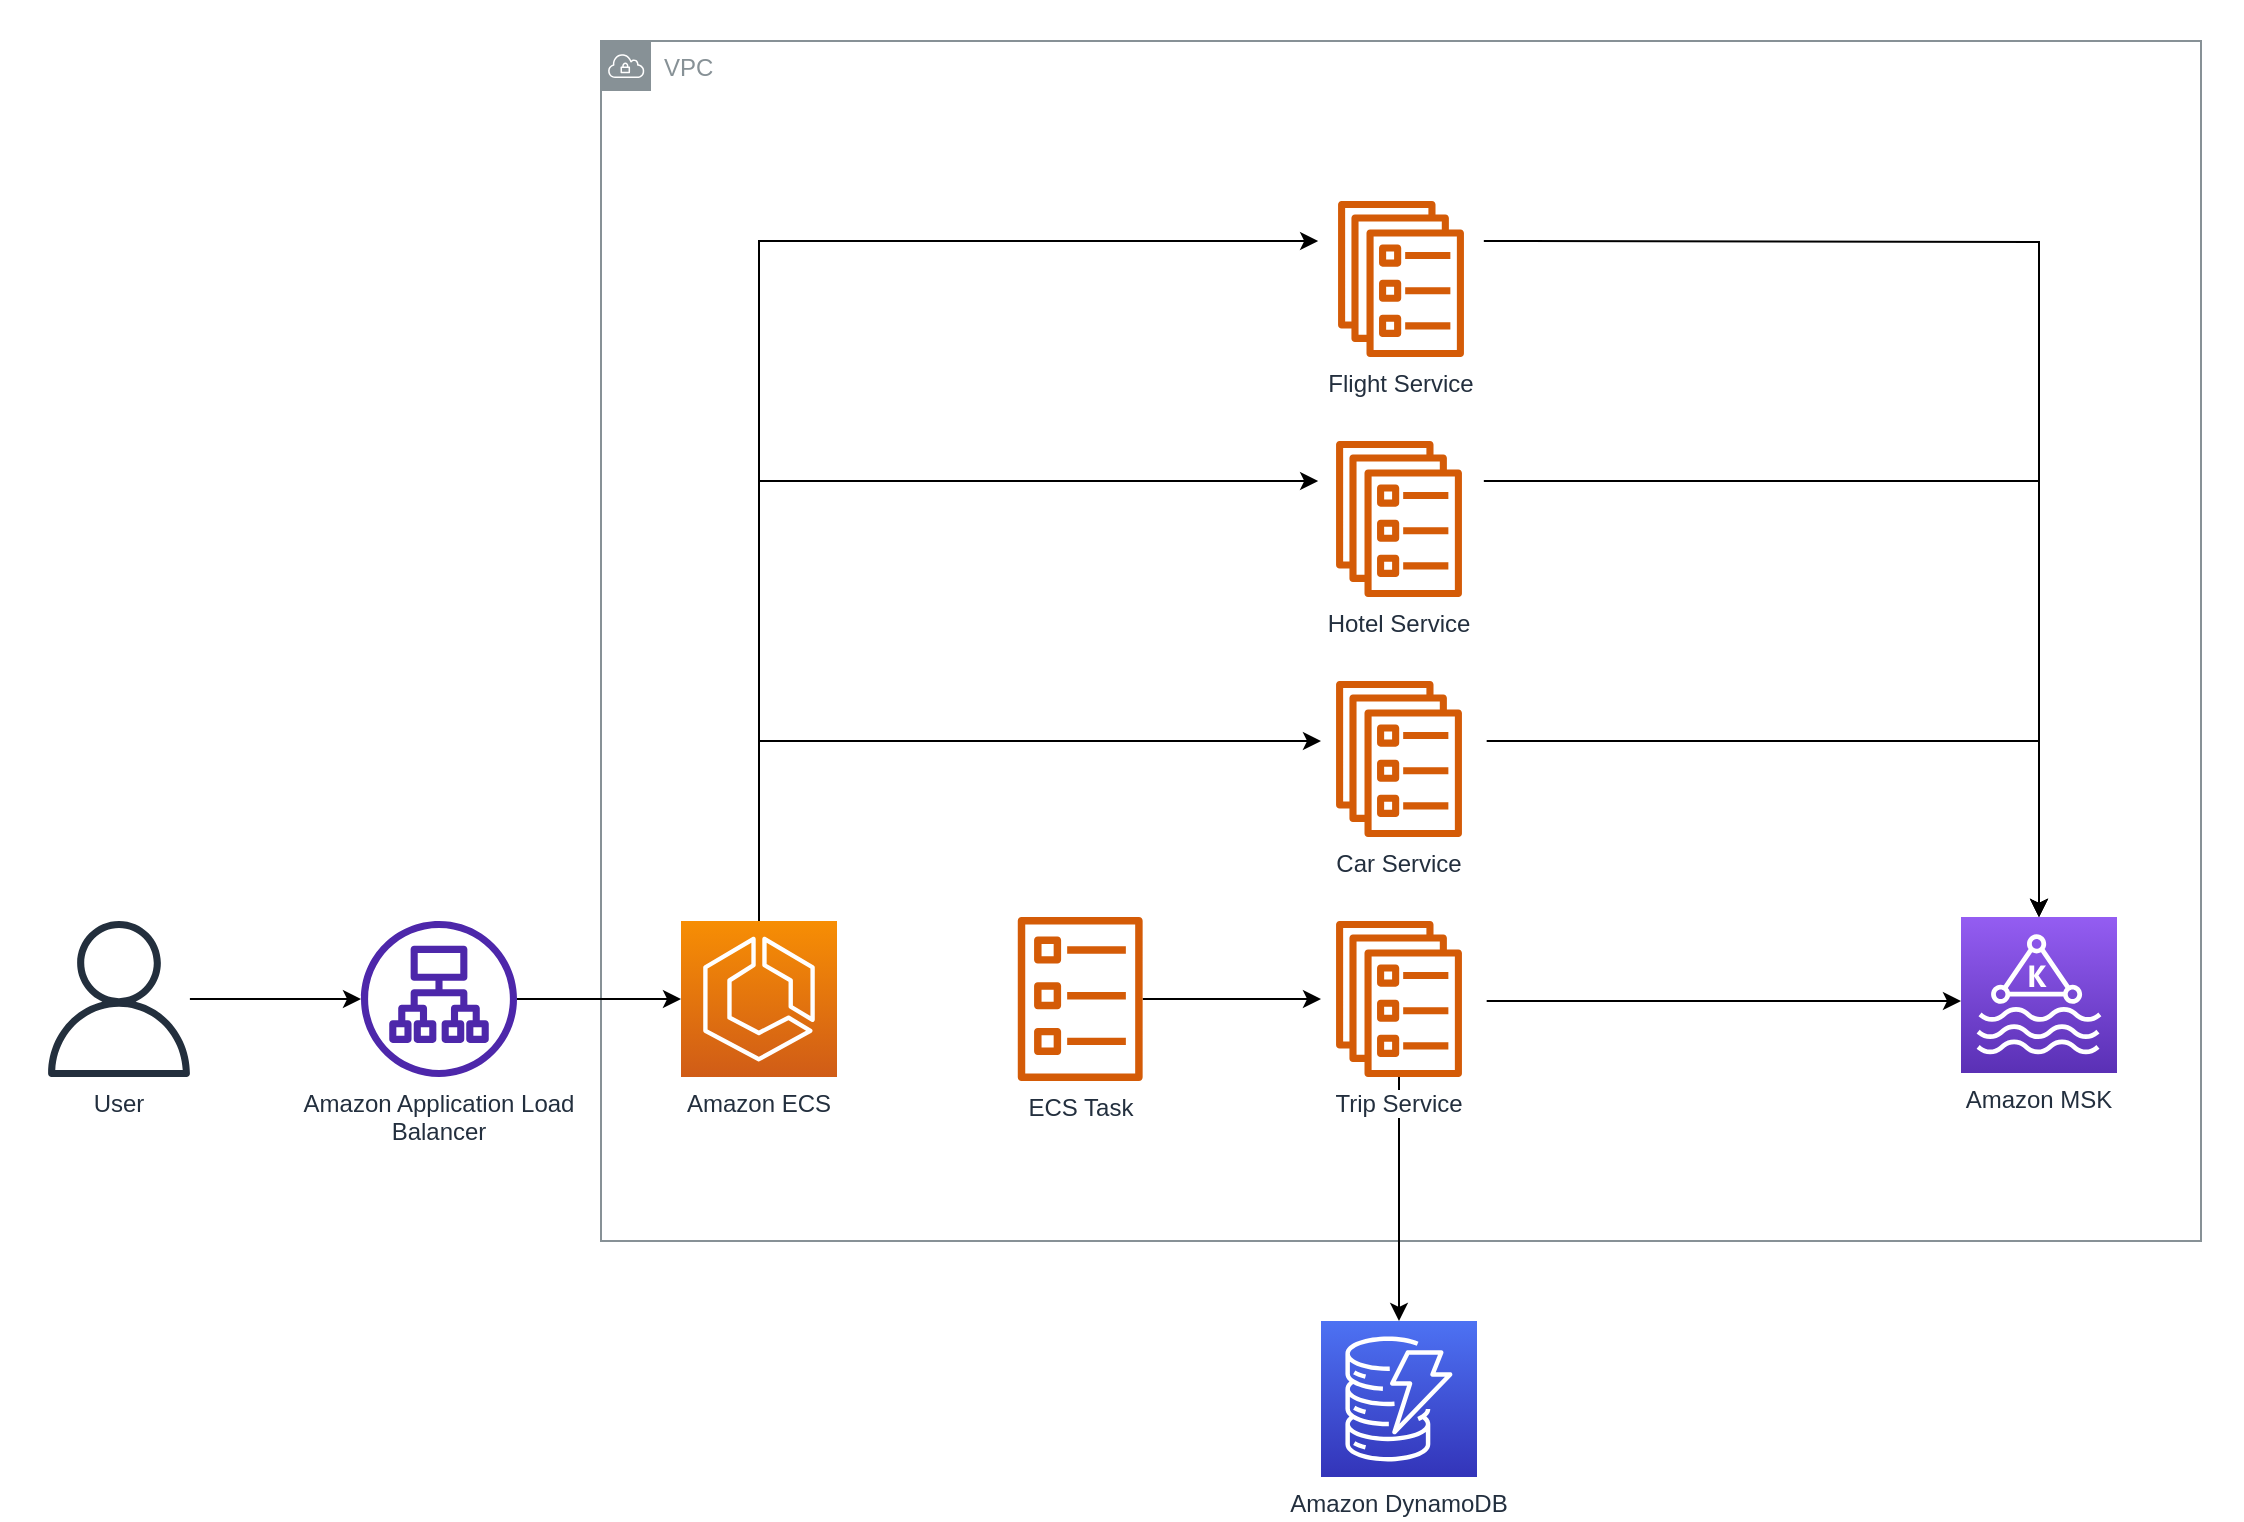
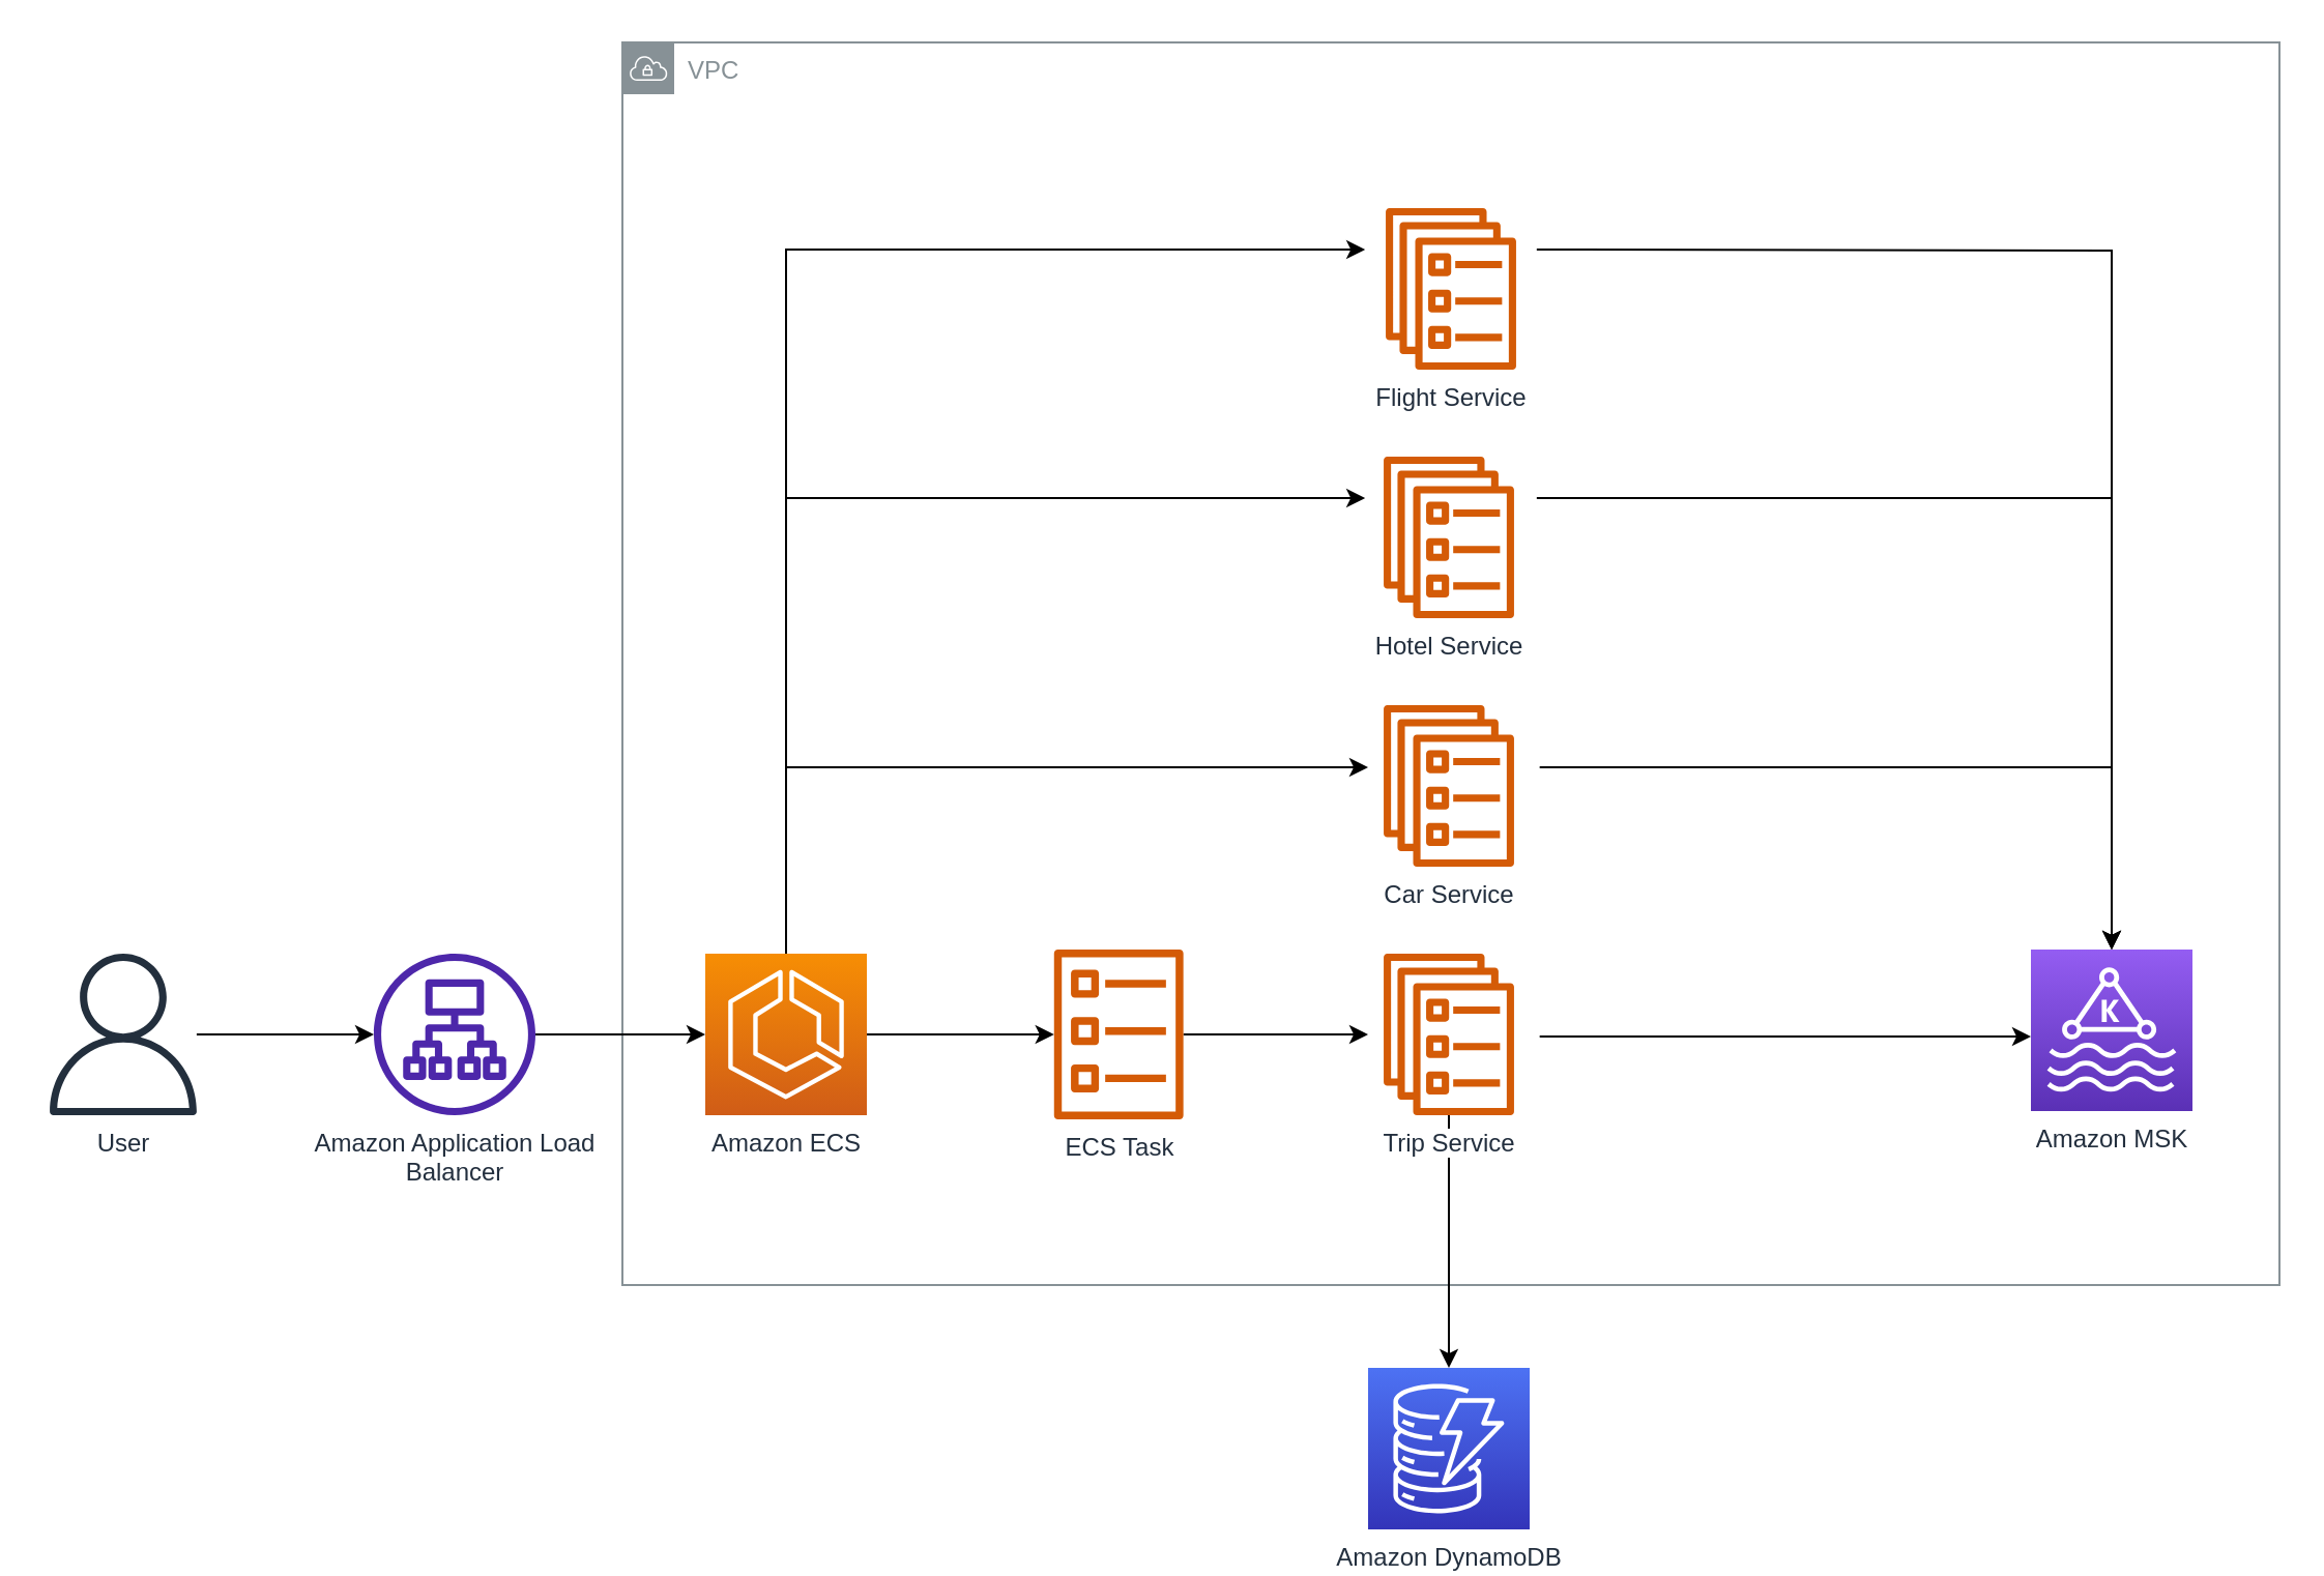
  <mxCell id="0" />
  <mxCell id="1" parent="0" />
  <mxCell id="2" value="VPC" style="sketch=0;outlineConnect=0;gradientColor=none;html=1;whiteSpace=wrap;fontSize=12;fontStyle=0;shape=mxgraph.aws4.group;grIcon=mxgraph.aws4.group_vpc;strokeColor=#879196;fillColor=none;verticalAlign=top;align=left;spacingLeft=30;fontColor=#879196;dashed=0;" parent="1" vertex="1"><mxGeometry x="300" y="20" width="800" height="600" as="geometry" /></mxCell>
+ <mxCell id="3" value="" style="edgeStyle=orthogonalEdgeStyle;rounded=0;orthogonalLoop=1;jettySize=auto;html=1;" parent="1" source="5" target="9" edge="1"><mxGeometry relative="1" as="geometry"><mxPoint x="500" y="498.9" as="targetPoint" /></mxGeometry></mxCell>
  <mxCell id="4" value="" style="edgeStyle=orthogonalEdgeStyle;rounded=0;orthogonalLoop=1;jettySize=auto;html=1;" parent="1" source="5" edge="1"><mxGeometry relative="1" as="geometry"><mxPoint x="660" y="370" as="targetPoint" /><Array as="points"><mxPoint x="379" y="370" /></Array></mxGeometry></mxCell>
  <mxCell id="5" value="Amazon ECS" style="sketch=0;points=[[0,0,0],[0.25,0,0],[0.5,0,0],[0.75,0,0],[1,0,0],[0,1,0],[0.25,1,0],[0.5,1,0],[0.75,1,0],[1,1,0],[0,0.25,0],[0,0.5,0],[0,0.75,0],[1,0.25,0],[1,0.5,0],[1,0.75,0]];outlineConnect=0;fontColor=#232F3E;gradientColor=#F78E04;gradientDirection=north;fillColor=#D05C17;strokeColor=#ffffff;dashed=0;verticalLabelPosition=bottom;verticalAlign=top;align=center;html=1;fontSize=12;fontStyle=0;aspect=fixed;shape=mxgraph.aws4.resourceIcon;resIcon=mxgraph.aws4.ecs;labelBackgroundColor=default;" parent="1" vertex="1"><mxGeometry x="340" y="460" width="78" height="78" as="geometry" /></mxCell>
  <mxCell id="6" value="" style="edgeStyle=orthogonalEdgeStyle;rounded=0;orthogonalLoop=1;jettySize=auto;html=1;" parent="1" target="7" edge="1"><mxGeometry relative="1" as="geometry"><mxPoint x="658.6" y="339" as="targetPoint" /><Array as="points"><mxPoint x="860" y="500" /><mxPoint x="860" y="500" /></Array><mxPoint x="742.84" y="500" as="sourcePoint" /></mxGeometry></mxCell>
  <mxCell id="7" value="Amazon MSK" style="sketch=0;points=[[0,0,0],[0.25,0,0],[0.5,0,0],[0.75,0,0],[1,0,0],[0,1,0],[0.25,1,0],[0.5,1,0],[0.75,1,0],[1,1,0],[0,0.25,0],[0,0.5,0],[0,0.75,0],[1,0.25,0],[1,0.5,0],[1,0.75,0]];outlineConnect=0;fontColor=#232F3E;gradientColor=#945DF2;gradientDirection=north;fillColor=#5A30B5;strokeColor=#ffffff;dashed=0;verticalLabelPosition=bottom;verticalAlign=top;align=center;html=1;fontSize=12;fontStyle=0;aspect=fixed;shape=mxgraph.aws4.resourceIcon;resIcon=mxgraph.aws4.managed_streaming_for_kafka;labelBackgroundColor=default;" parent="1" vertex="1"><mxGeometry x="980" y="458" width="78" height="78" as="geometry" /></mxCell>
  <mxCell id="8" value="" style="edgeStyle=orthogonalEdgeStyle;rounded=0;orthogonalLoop=1;jettySize=auto;html=1;" parent="1" source="9" edge="1"><mxGeometry relative="1" as="geometry"><mxPoint x="660" y="499" as="targetPoint" /></mxGeometry></mxCell>
  <mxCell id="9" value="ECS Task" style="sketch=0;outlineConnect=0;fontColor=#232F3E;gradientColor=none;fillColor=#D45B07;strokeColor=none;dashed=0;verticalLabelPosition=bottom;verticalAlign=top;align=center;html=1;fontSize=12;fontStyle=0;aspect=fixed;pointerEvents=1;shape=mxgraph.aws4.ecs_task;labelBackgroundColor=default;" parent="1" vertex="1"><mxGeometry x="508" y="458" width="63.21" height="82" as="geometry" /></mxCell>
  <mxCell id="10" value="" style="edgeStyle=orthogonalEdgeStyle;rounded=0;orthogonalLoop=1;jettySize=auto;html=1;" parent="1" source="11" target="5" edge="1"><mxGeometry relative="1" as="geometry" /></mxCell>
  <mxCell id="11" value="Amazon Application Load&lt;br&gt;Balancer" style="sketch=0;outlineConnect=0;fontColor=#232F3E;gradientColor=none;fillColor=#4D27AA;strokeColor=none;dashed=0;verticalLabelPosition=bottom;verticalAlign=top;align=center;html=1;fontSize=12;fontStyle=0;aspect=fixed;pointerEvents=1;shape=mxgraph.aws4.application_load_balancer;" parent="1" vertex="1"><mxGeometry x="180" y="460" width="78" height="78" as="geometry" /></mxCell>
  <mxCell id="12" value="" style="edgeStyle=orthogonalEdgeStyle;rounded=0;orthogonalLoop=1;jettySize=auto;html=1;" parent="1" source="13" target="11" edge="1"><mxGeometry relative="1" as="geometry" /></mxCell>
  <mxCell id="13" value="User" style="sketch=0;outlineConnect=0;fontColor=#232F3E;gradientColor=none;fillColor=#232F3D;strokeColor=none;dashed=0;verticalLabelPosition=bottom;verticalAlign=top;align=center;html=1;fontSize=12;fontStyle=0;aspect=fixed;pointerEvents=1;shape=mxgraph.aws4.user;labelBackgroundColor=default;" parent="1" vertex="1"><mxGeometry x="20" y="460" width="78" height="78" as="geometry" /></mxCell>
  <mxCell id="14" value="" style="edgeStyle=orthogonalEdgeStyle;rounded=0;orthogonalLoop=1;jettySize=auto;html=1;" parent="1" target="7" edge="1"><mxGeometry relative="1" as="geometry"><mxPoint x="742.84" y="370" as="sourcePoint" /><mxPoint x="822.84" y="366.75" as="targetPoint" /><Array as="points"><mxPoint x="1019" y="370" /></Array></mxGeometry></mxCell>
  <mxCell id="15" value="" style="edgeStyle=orthogonalEdgeStyle;rounded=0;orthogonalLoop=1;jettySize=auto;html=1;exitX=0.5;exitY=0;exitDx=0;exitDy=0;exitPerimeter=0;" parent="1" source="5" edge="1"><mxGeometry relative="1" as="geometry"><mxPoint x="389" y="470" as="sourcePoint" /><mxPoint x="658.58" y="240" as="targetPoint" /><Array as="points"><mxPoint x="379" y="240" /></Array></mxGeometry></mxCell>
  <mxCell id="16" value="" style="edgeStyle=orthogonalEdgeStyle;rounded=0;orthogonalLoop=1;jettySize=auto;html=1;exitX=0.5;exitY=0;exitDx=0;exitDy=0;exitPerimeter=0;" parent="1" edge="1"><mxGeometry relative="1" as="geometry"><mxPoint x="379" y="340" as="sourcePoint" /><mxPoint x="658.58" y="120" as="targetPoint" /><Array as="points"><mxPoint x="379" y="120" /></Array></mxGeometry></mxCell>
  <mxCell id="17" value="" style="edgeStyle=orthogonalEdgeStyle;rounded=0;orthogonalLoop=1;jettySize=auto;html=1;entryX=0.5;entryY=0;entryDx=0;entryDy=0;entryPerimeter=0;" parent="1" target="7" edge="1"><mxGeometry relative="1" as="geometry"><mxPoint x="741.42" y="240" as="sourcePoint" /><mxPoint x="1019" y="341.17" as="targetPoint" /><Array as="points"><mxPoint x="1019" y="240" /></Array></mxGeometry></mxCell>
  <mxCell id="18" value="" style="edgeStyle=orthogonalEdgeStyle;rounded=0;orthogonalLoop=1;jettySize=auto;html=1;entryX=0.5;entryY=0;entryDx=0;entryDy=0;entryPerimeter=0;" parent="1" target="7" edge="1"><mxGeometry relative="1" as="geometry"><mxPoint x="741.42" y="119.996" as="sourcePoint" /><mxPoint x="1017.58" y="328" as="targetPoint" /></mxGeometry></mxCell>
  <mxCell id="19" style="edgeStyle=orthogonalEdgeStyle;rounded=0;orthogonalLoop=1;jettySize=auto;html=1;entryX=0.5;entryY=0;entryDx=0;entryDy=0;entryPerimeter=0;" edge="1" parent="1" source="24" target="23"><mxGeometry relative="1" as="geometry" /></mxCell>
  <mxCell id="20" value="Car Service" style="sketch=0;outlineConnect=0;fontColor=#232F3E;gradientColor=none;fillColor=#D45B07;strokeColor=none;dashed=0;verticalLabelPosition=bottom;verticalAlign=top;align=center;html=1;fontSize=12;fontStyle=0;pointerEvents=1;shape=mxgraph.aws4.ecs_service;" parent="1" vertex="1"><mxGeometry x="660" y="340" width="78" height="78" as="geometry" /></mxCell>
  <mxCell id="21" value="Hotel Service" style="sketch=0;outlineConnect=0;fontColor=#232F3E;gradientColor=none;fillColor=#D45B07;strokeColor=none;dashed=0;verticalLabelPosition=bottom;verticalAlign=top;align=center;html=1;fontSize=12;fontStyle=0;pointerEvents=1;shape=mxgraph.aws4.ecs_service;" parent="1" vertex="1"><mxGeometry x="660" y="220" width="78" height="78" as="geometry" /></mxCell>
  <mxCell id="22" value="Flight Service" style="sketch=0;outlineConnect=0;fontColor=#232F3E;gradientColor=none;fillColor=#D45B07;strokeColor=none;dashed=0;verticalLabelPosition=bottom;verticalAlign=top;align=center;html=1;fontSize=12;fontStyle=0;pointerEvents=1;shape=mxgraph.aws4.ecs_service;" parent="1" vertex="1"><mxGeometry x="661" y="100" width="78" height="78" as="geometry" /></mxCell>
  <mxCell id="23" value="Amazon DynamoDB" style="sketch=0;points=[[0,0,0],[0.25,0,0],[0.5,0,0],[0.75,0,0],[1,0,0],[0,1,0],[0.25,1,0],[0.5,1,0],[0.75,1,0],[1,1,0],[0,0.25,0],[0,0.5,0],[0,0.75,0],[1,0.25,0],[1,0.5,0],[1,0.75,0]];outlineConnect=0;fontColor=#232F3E;gradientColor=#4D72F3;gradientDirection=north;fillColor=#3334B9;strokeColor=#ffffff;dashed=0;verticalLabelPosition=bottom;verticalAlign=top;align=center;html=1;fontSize=12;fontStyle=0;aspect=fixed;shape=mxgraph.aws4.resourceIcon;resIcon=mxgraph.aws4.dynamodb;" vertex="1" parent="1"><mxGeometry x="660" y="660" width="78" height="78" as="geometry" /></mxCell>
  <mxCell id="24" value="Trip Service" style="sketch=0;outlineConnect=0;fontColor=#232F3E;gradientColor=none;fillColor=#D45B07;strokeColor=none;dashed=0;verticalLabelPosition=bottom;verticalAlign=top;align=center;html=1;fontSize=12;fontStyle=0;pointerEvents=1;shape=mxgraph.aws4.ecs_service;labelBackgroundColor=default;" parent="1" vertex="1"><mxGeometry x="660" y="460" width="78" height="78" as="geometry" /></mxCell>
